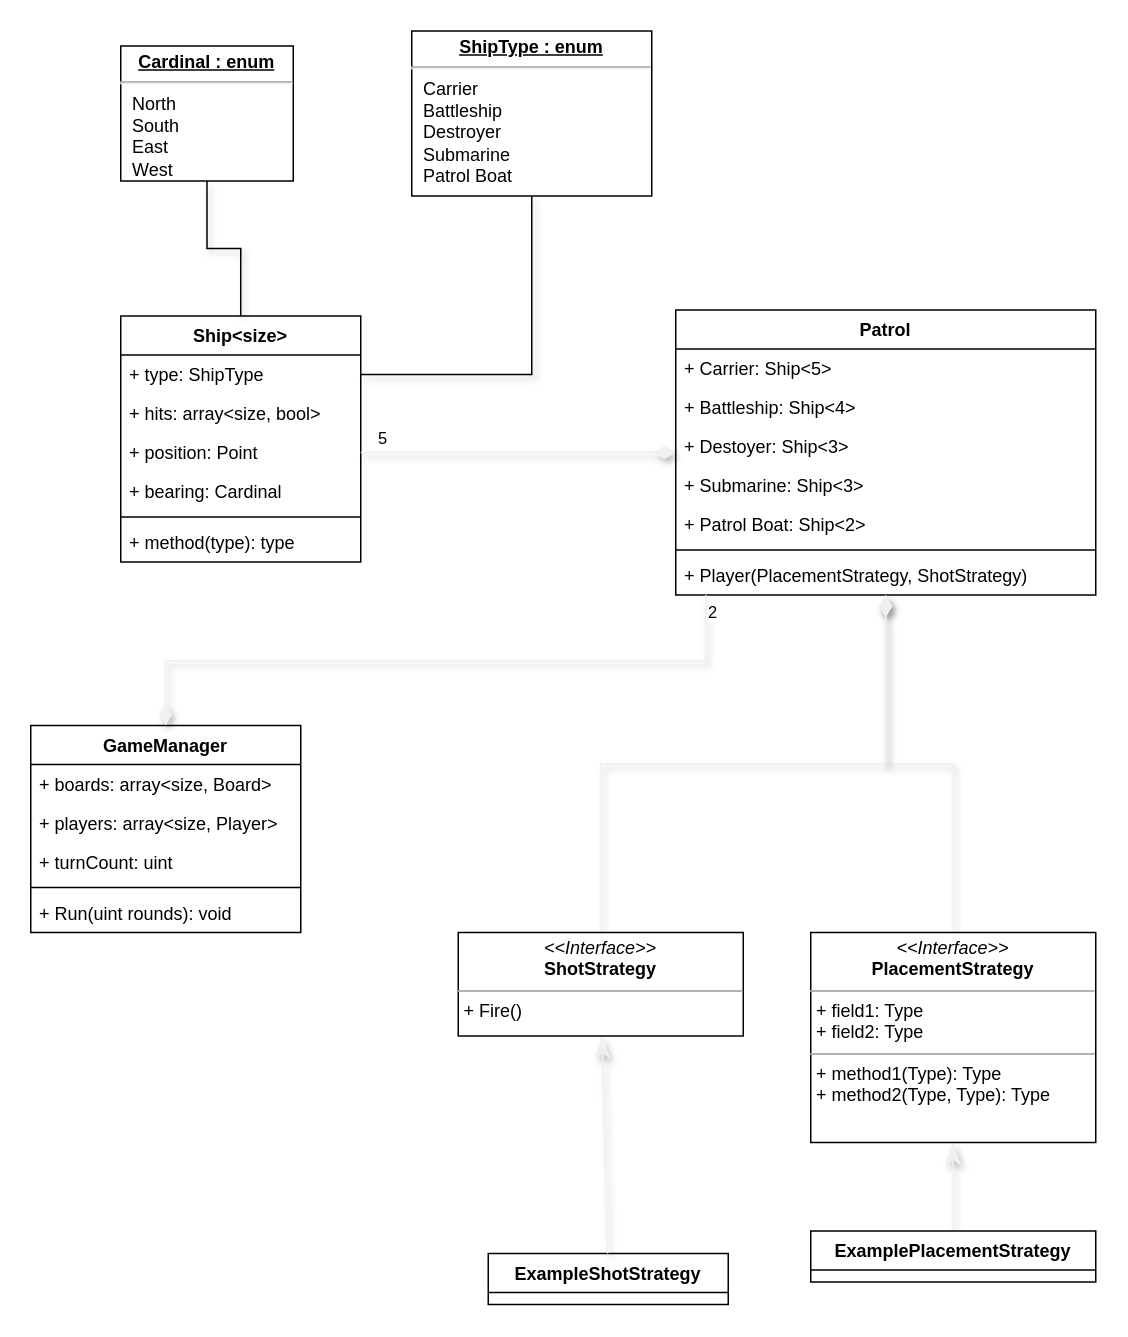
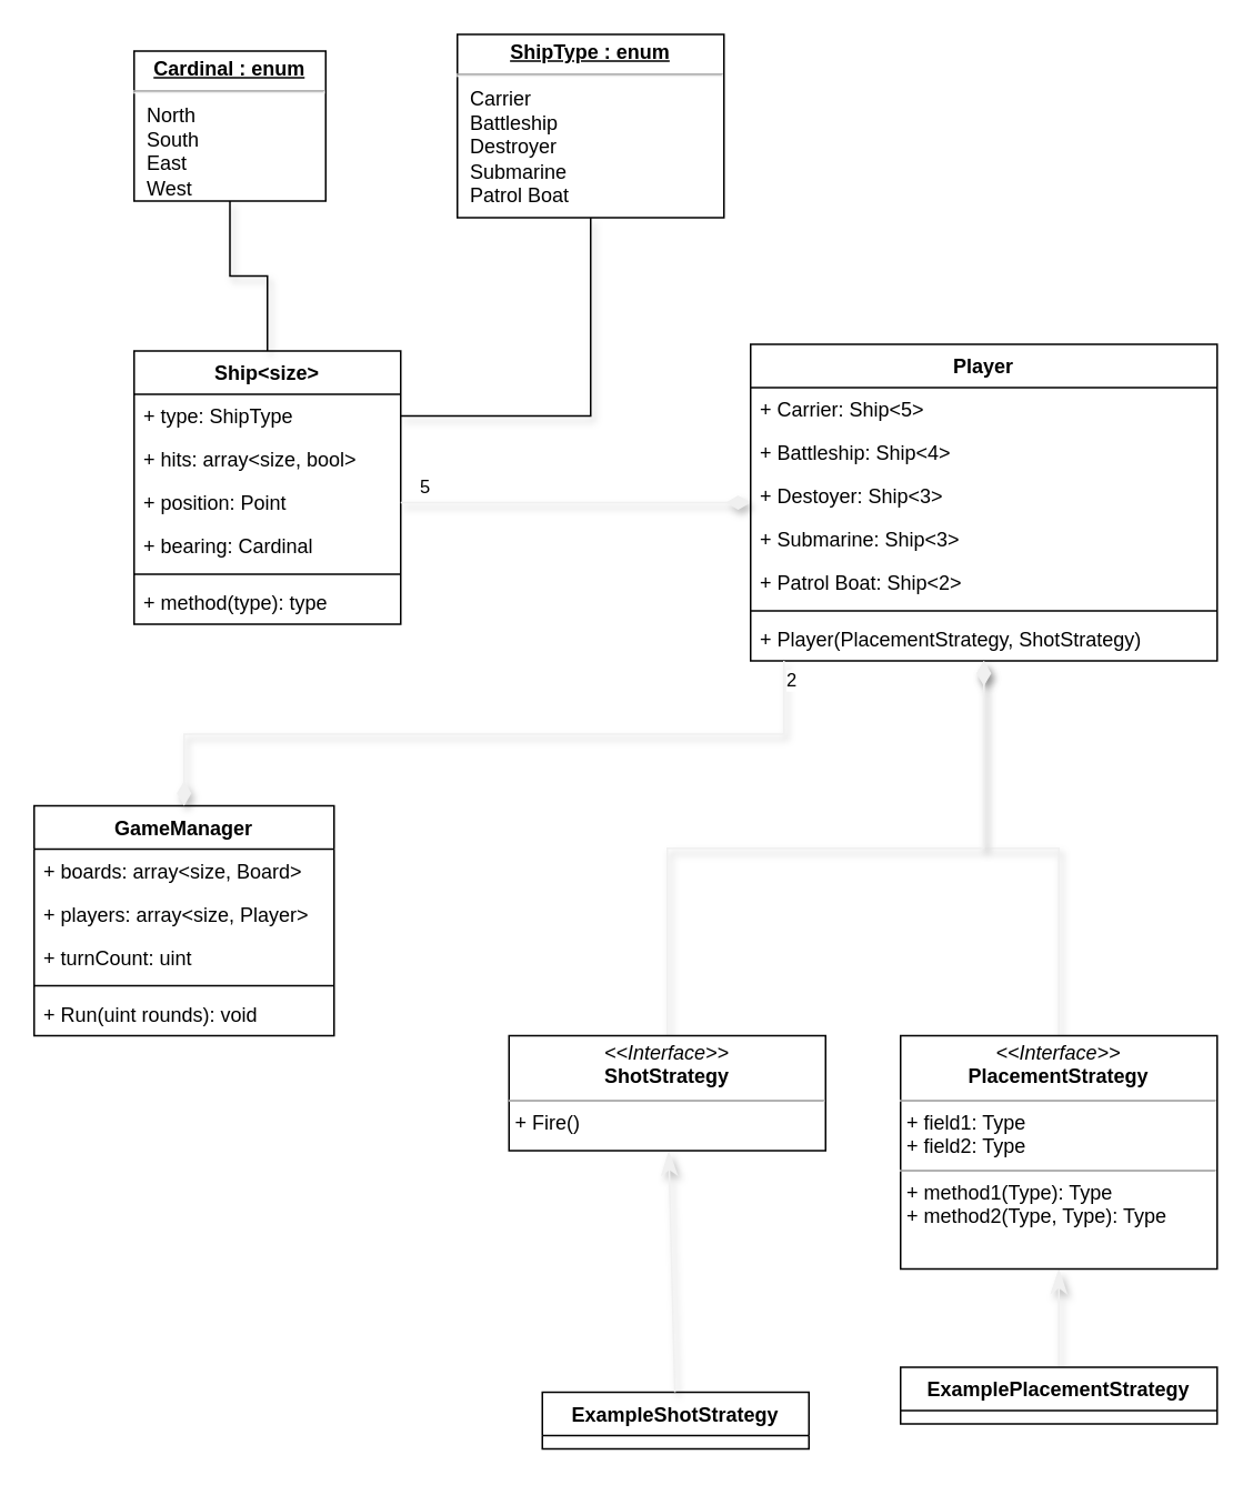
  <mxCell id="0" />
  <mxCell id="1" parent="0" />
  <mxCell id="2" value="Ship&lt;size&gt;" style="swimlane;fontStyle=1;align=center;verticalAlign=top;childLayout=stackLayout;horizontal=1;startSize=26;horizontalStack=0;resizeParent=1;resizeParentMax=0;resizeLast=0;collapsible=1;marginBottom=0;" vertex="1" parent="1"><mxGeometry x="80" y="210" width="160" height="164" as="geometry"><mxRectangle x="140" y="230" width="60" height="26" as="alternateBounds" /></mxGeometry></mxCell>
  <mxCell id="3" value="+ type: ShipType" style="text;strokeColor=none;fillColor=none;align=left;verticalAlign=top;spacingLeft=4;spacingRight=4;overflow=hidden;rotatable=0;points=[[0,0.5],[1,0.5]];portConstraint=eastwest;" vertex="1" parent="2"><mxGeometry y="26" width="160" height="26" as="geometry" /></mxCell>
  <mxCell id="4" value="+ hits: array&lt;size, bool&gt;" style="text;strokeColor=none;fillColor=none;align=left;verticalAlign=top;spacingLeft=4;spacingRight=4;overflow=hidden;rotatable=0;points=[[0,0.5],[1,0.5]];portConstraint=eastwest;" vertex="1" parent="2"><mxGeometry y="52" width="160" height="26" as="geometry" /></mxCell>
  <mxCell id="5" value="+ position: Point" style="text;strokeColor=none;fillColor=none;align=left;verticalAlign=top;spacingLeft=4;spacingRight=4;overflow=hidden;rotatable=0;points=[[0,0.5],[1,0.5]];portConstraint=eastwest;" vertex="1" parent="2"><mxGeometry y="78" width="160" height="26" as="geometry" /></mxCell>
  <mxCell id="6" value="+ bearing: Cardinal" style="text;strokeColor=none;fillColor=none;align=left;verticalAlign=top;spacingLeft=4;spacingRight=4;overflow=hidden;rotatable=0;points=[[0,0.5],[1,0.5]];portConstraint=eastwest;" vertex="1" parent="2"><mxGeometry y="104" width="160" height="26" as="geometry" /></mxCell>
  <mxCell id="7" value="" style="line;strokeWidth=1;fillColor=none;align=left;verticalAlign=middle;spacingTop=-1;spacingLeft=3;spacingRight=3;rotatable=0;labelPosition=right;points=[];portConstraint=eastwest;" vertex="1" parent="2"><mxGeometry y="130" width="160" height="8" as="geometry" /></mxCell>
  <mxCell id="8" value="+ method(type): type" style="text;strokeColor=none;fillColor=none;align=left;verticalAlign=top;spacingLeft=4;spacingRight=4;overflow=hidden;rotatable=0;points=[[0,0.5],[1,0.5]];portConstraint=eastwest;" vertex="1" parent="2"><mxGeometry y="138" width="160" height="26" as="geometry" /></mxCell>
  <mxCell id="9" value="&lt;p style=&quot;margin: 0px ; margin-top: 4px ; text-align: center ; text-decoration: underline&quot;&gt;&lt;b&gt;ShipType : enum&lt;/b&gt;&lt;/p&gt;&lt;hr&gt;&lt;p style=&quot;margin: 0px ; margin-left: 8px&quot;&gt;Carrier&lt;/p&gt;&lt;p style=&quot;margin: 0px ; margin-left: 8px&quot;&gt;Battleship&lt;/p&gt;&lt;p style=&quot;margin: 0px ; margin-left: 8px&quot;&gt;Destroyer&lt;/p&gt;&lt;p style=&quot;margin: 0px ; margin-left: 8px&quot;&gt;Submarine&lt;/p&gt;&lt;p style=&quot;margin: 0px ; margin-left: 8px&quot;&gt;Patrol Boat&lt;/p&gt;" style="verticalAlign=top;align=left;overflow=fill;fontSize=12;fontFamily=Helvetica;html=1;direction=west;" vertex="1" parent="1"><mxGeometry x="274" y="20" width="160" height="110" as="geometry" /></mxCell>
  <mxCell id="10" style="edgeStyle=orthogonalEdgeStyle;rounded=0;orthogonalLoop=1;jettySize=auto;html=1;shadow=1;startArrow=none;startFill=0;endArrow=none;endFill=0;" edge="1" parent="1" source="3" target="9"><mxGeometry relative="1" as="geometry" /></mxCell>
  <mxCell id="11" value="5" style="endArrow=diamondThin;html=1;endSize=12;startArrow=none;startSize=14;startFill=0;align=left;verticalAlign=bottom;shadow=1;strokeColor=#f0f0f0;exitX=1;exitY=0.5;exitDx=0;exitDy=0;edgeStyle=orthogonalEdgeStyle;rounded=0;endFill=1;" edge="1" parent="1" source="5" target="14"><mxGeometry x="-0.905" relative="1" as="geometry"><mxPoint x="200" y="400" as="sourcePoint" /><mxPoint x="360" y="400" as="targetPoint" /><mxPoint as="offset" /></mxGeometry></mxCell>
  <mxCell id="12" value="&lt;p style=&quot;margin: 0px ; margin-top: 4px ; text-align: center ; text-decoration: underline&quot;&gt;&lt;b&gt;Cardinal : enum&lt;/b&gt;&lt;/p&gt;&lt;hr&gt;&lt;p style=&quot;margin: 0px ; margin-left: 8px&quot;&gt;North&lt;/p&gt;&lt;p style=&quot;margin: 0px ; margin-left: 8px&quot;&gt;South&lt;/p&gt;&lt;p style=&quot;margin: 0px ; margin-left: 8px&quot;&gt;East&lt;/p&gt;&lt;p style=&quot;margin: 0px ; margin-left: 8px&quot;&gt;West&lt;/p&gt;" style="verticalAlign=top;align=left;overflow=fill;fontSize=12;fontFamily=Helvetica;html=1;direction=west;" vertex="1" parent="1"><mxGeometry x="80" y="30" width="115" height="90" as="geometry" /></mxCell>
  <mxCell id="13" style="edgeStyle=orthogonalEdgeStyle;rounded=0;orthogonalLoop=1;jettySize=auto;html=1;shadow=1;startArrow=none;startFill=0;endArrow=none;endFill=0;" edge="1" parent="1" source="2" target="12"><mxGeometry relative="1" as="geometry"><mxPoint x="250" y="259" as="sourcePoint" /><mxPoint x="364.034" y="140" as="targetPoint" /></mxGeometry></mxCell>
- <mxCell id="14" value="Patrol" style="swimlane;fontStyle=1;align=center;verticalAlign=top;childLayout=stackLayout;horizontal=1;startSize=26;horizontalStack=0;resizeParent=1;resizeParentMax=0;resizeLast=0;collapsible=1;marginBottom=0;" vertex="1" parent="1"><mxGeometry x="450" y="206" width="280" height="190" as="geometry"><mxRectangle x="140" y="230" width="60" height="26" as="alternateBounds" /></mxGeometry></mxCell>
+ <mxCell id="14" value="Player" style="swimlane;fontStyle=1;align=center;verticalAlign=top;childLayout=stackLayout;horizontal=1;startSize=26;horizontalStack=0;resizeParent=1;resizeParentMax=0;resizeLast=0;collapsible=1;marginBottom=0;" vertex="1" parent="1"><mxGeometry x="450" y="206" width="280" height="190" as="geometry"><mxRectangle x="140" y="230" width="60" height="26" as="alternateBounds" /></mxGeometry></mxCell>
  <mxCell id="15" value="+ Carrier: Ship&lt;5&gt;" style="text;strokeColor=none;fillColor=none;align=left;verticalAlign=top;spacingLeft=4;spacingRight=4;overflow=hidden;rotatable=0;points=[[0,0.5],[1,0.5]];portConstraint=eastwest;" vertex="1" parent="14"><mxGeometry y="26" width="280" height="26" as="geometry" /></mxCell>
  <mxCell id="16" value="+ Battleship: Ship&lt;4&gt;" style="text;strokeColor=none;fillColor=none;align=left;verticalAlign=top;spacingLeft=4;spacingRight=4;overflow=hidden;rotatable=0;points=[[0,0.5],[1,0.5]];portConstraint=eastwest;" vertex="1" parent="14"><mxGeometry y="52" width="280" height="26" as="geometry" /></mxCell>
  <mxCell id="17" value="+ Destoyer: Ship&lt;3&gt;" style="text;strokeColor=none;fillColor=none;align=left;verticalAlign=top;spacingLeft=4;spacingRight=4;overflow=hidden;rotatable=0;points=[[0,0.5],[1,0.5]];portConstraint=eastwest;" vertex="1" parent="14"><mxGeometry y="78" width="280" height="26" as="geometry" /></mxCell>
  <mxCell id="18" value="+ Submarine: Ship&lt;3&gt;" style="text;strokeColor=none;fillColor=none;align=left;verticalAlign=top;spacingLeft=4;spacingRight=4;overflow=hidden;rotatable=0;points=[[0,0.5],[1,0.5]];portConstraint=eastwest;" vertex="1" parent="14"><mxGeometry y="104" width="280" height="26" as="geometry" /></mxCell>
  <mxCell id="19" value="+ Patrol Boat: Ship&lt;2&gt;" style="text;strokeColor=none;fillColor=none;align=left;verticalAlign=top;spacingLeft=4;spacingRight=4;overflow=hidden;rotatable=0;points=[[0,0.5],[1,0.5]];portConstraint=eastwest;" vertex="1" parent="14"><mxGeometry y="130" width="280" height="26" as="geometry" /></mxCell>
  <mxCell id="20" value="" style="line;strokeWidth=1;fillColor=none;align=left;verticalAlign=middle;spacingTop=-1;spacingLeft=3;spacingRight=3;rotatable=0;labelPosition=right;points=[];portConstraint=eastwest;" vertex="1" parent="14"><mxGeometry y="156" width="280" height="8" as="geometry" /></mxCell>
  <mxCell id="21" value="+ Player(PlacementStrategy, ShotStrategy)" style="text;strokeColor=none;fillColor=none;align=left;verticalAlign=top;spacingLeft=4;spacingRight=4;overflow=hidden;rotatable=0;points=[[0,0.5],[1,0.5]];portConstraint=eastwest;" vertex="1" parent="14"><mxGeometry y="164" width="280" height="26" as="geometry" /></mxCell>
  <mxCell id="22" value="" style="endArrow=diamondThin;html=1;endSize=12;startArrow=none;startSize=14;startFill=0;align=left;verticalAlign=bottom;shadow=1;strokeColor=#f0f0f0;edgeStyle=orthogonalEdgeStyle;rounded=0;endFill=1;" edge="1" parent="1" source="35" target="14"><mxGeometry x="-0.905" relative="1" as="geometry"><mxPoint x="400.034" y="610" as="sourcePoint" /><mxPoint x="434" y="410" as="targetPoint" /><mxPoint as="offset" /></mxGeometry></mxCell>
  <mxCell id="23" value="" style="endArrow=diamondThin;html=1;endSize=12;startArrow=none;startSize=14;startFill=0;align=left;verticalAlign=bottom;shadow=1;strokeColor=#f0f0f0;edgeStyle=orthogonalEdgeStyle;rounded=0;endFill=1;" edge="1" parent="1" source="34" target="14"><mxGeometry x="-0.905" relative="1" as="geometry"><mxPoint x="590" y="610" as="sourcePoint" /><mxPoint x="444" y="420" as="targetPoint" /><mxPoint as="offset" /></mxGeometry></mxCell>
  <mxCell id="24" value="GameManager" style="swimlane;fontStyle=1;align=center;verticalAlign=top;childLayout=stackLayout;horizontal=1;startSize=26;horizontalStack=0;resizeParent=1;resizeParentMax=0;resizeLast=0;collapsible=1;marginBottom=0;" vertex="1" parent="1"><mxGeometry x="20" y="483" width="180" height="138" as="geometry"><mxRectangle x="140" y="230" width="60" height="26" as="alternateBounds" /></mxGeometry></mxCell>
  <mxCell id="25" value="+ boards: array&lt;size, Board&gt;" style="text;strokeColor=none;fillColor=none;align=left;verticalAlign=top;spacingLeft=4;spacingRight=4;overflow=hidden;rotatable=0;points=[[0,0.5],[1,0.5]];portConstraint=eastwest;" vertex="1" parent="24"><mxGeometry y="26" width="180" height="26" as="geometry" /></mxCell>
  <mxCell id="26" value="+ players: array&lt;size, Player&gt;" style="text;strokeColor=none;fillColor=none;align=left;verticalAlign=top;spacingLeft=4;spacingRight=4;overflow=hidden;rotatable=0;points=[[0,0.5],[1,0.5]];portConstraint=eastwest;" vertex="1" parent="24"><mxGeometry y="52" width="180" height="26" as="geometry" /></mxCell>
  <mxCell id="27" value="+ turnCount: uint" style="text;strokeColor=none;fillColor=none;align=left;verticalAlign=top;spacingLeft=4;spacingRight=4;overflow=hidden;rotatable=0;points=[[0,0.5],[1,0.5]];portConstraint=eastwest;" vertex="1" parent="24"><mxGeometry y="78" width="180" height="26" as="geometry" /></mxCell>
  <mxCell id="28" value="" style="line;strokeWidth=1;fillColor=none;align=left;verticalAlign=middle;spacingTop=-1;spacingLeft=3;spacingRight=3;rotatable=0;labelPosition=right;points=[];portConstraint=eastwest;" vertex="1" parent="24"><mxGeometry y="104" width="180" height="8" as="geometry" /></mxCell>
  <mxCell id="29" value="+ Run(uint rounds): void" style="text;strokeColor=none;fillColor=none;align=left;verticalAlign=top;spacingLeft=4;spacingRight=4;overflow=hidden;rotatable=0;points=[[0,0.5],[1,0.5]];portConstraint=eastwest;" vertex="1" parent="24"><mxGeometry y="112" width="180" height="26" as="geometry" /></mxCell>
  <mxCell id="30" value="ExampleShotStrategy" style="swimlane;fontStyle=1;align=center;verticalAlign=top;childLayout=stackLayout;horizontal=1;startSize=26;horizontalStack=0;resizeParent=1;resizeParentMax=0;resizeLast=0;collapsible=1;marginBottom=0;" vertex="1" parent="1"><mxGeometry x="325" y="835" width="160" height="34" as="geometry"><mxRectangle x="140" y="230" width="60" height="26" as="alternateBounds" /></mxGeometry></mxCell>
  <mxCell id="31" value="" style="endArrow=classicThin;endFill=1;endSize=12;html=1;shadow=1;strokeColor=#f0f0f0;" edge="1" parent="1" source="30" target="34"><mxGeometry width="160" relative="1" as="geometry"><mxPoint x="100" y="890" as="sourcePoint" /><mxPoint x="400" y="774" as="targetPoint" /></mxGeometry></mxCell>
  <mxCell id="32" value="" style="endArrow=classicThin;endFill=1;endSize=12;html=1;shadow=1;strokeColor=#f0f0f0;" edge="1" parent="1" source="36" target="35"><mxGeometry width="160" relative="1" as="geometry"><mxPoint x="100" y="950" as="sourcePoint" /><mxPoint x="590" y="774" as="targetPoint" /></mxGeometry></mxCell>
  <mxCell id="33" value="2" style="endArrow=diamondThin;html=1;endSize=12;startArrow=none;startSize=14;startFill=0;align=left;verticalAlign=bottom;shadow=1;strokeColor=#f0f0f0;edgeStyle=orthogonalEdgeStyle;rounded=0;endFill=1;" edge="1" parent="1" source="14" target="24"><mxGeometry x="-0.905" relative="1" as="geometry"><mxPoint x="230" y="430" as="sourcePoint" /><mxPoint x="440" y="430" as="targetPoint" /><mxPoint as="offset" /><Array as="points"><mxPoint x="470" y="440" /><mxPoint x="110" y="440" /></Array></mxGeometry></mxCell>
  <mxCell id="34" value="&lt;p style=&quot;margin: 0px ; margin-top: 4px ; text-align: center&quot;&gt;&lt;i&gt;&amp;lt;&amp;lt;Interface&amp;gt;&amp;gt;&lt;/i&gt;&lt;br&gt;&lt;b&gt;ShotStrategy&lt;/b&gt;&lt;/p&gt;&lt;hr size=&quot;1&quot;&gt;&lt;p style=&quot;margin: 0px ; margin-left: 4px&quot;&gt;+ Fire()&lt;br&gt;&lt;/p&gt;" style="verticalAlign=top;align=left;overflow=fill;fontSize=12;fontFamily=Helvetica;html=1;" vertex="1" parent="1"><mxGeometry x="305" y="621" width="190" height="69" as="geometry" /></mxCell>
  <mxCell id="35" value="&lt;p style=&quot;margin: 0px ; margin-top: 4px ; text-align: center&quot;&gt;&lt;i&gt;&amp;lt;&amp;lt;Interface&amp;gt;&amp;gt;&lt;/i&gt;&lt;br&gt;&lt;b&gt;PlacementStrategy&lt;/b&gt;&lt;/p&gt;&lt;hr size=&quot;1&quot;&gt;&lt;p style=&quot;margin: 0px ; margin-left: 4px&quot;&gt;+ field1: Type&lt;br&gt;+ field2: Type&lt;/p&gt;&lt;hr size=&quot;1&quot;&gt;&lt;p style=&quot;margin: 0px ; margin-left: 4px&quot;&gt;+ method1(Type): Type&lt;br&gt;+ method2(Type, Type): Type&lt;/p&gt;" style="verticalAlign=top;align=left;overflow=fill;fontSize=12;fontFamily=Helvetica;html=1;" vertex="1" parent="1"><mxGeometry x="540" y="621" width="190" height="140" as="geometry" /></mxCell>
  <mxCell id="36" value="ExamplePlacementStrategy" style="swimlane;fontStyle=1;align=center;verticalAlign=top;childLayout=stackLayout;horizontal=1;startSize=26;horizontalStack=0;resizeParent=1;resizeParentMax=0;resizeLast=0;collapsible=1;marginBottom=0;" vertex="1" parent="1"><mxGeometry x="540" y="820" width="190" height="34" as="geometry"><mxRectangle x="140" y="230" width="60" height="26" as="alternateBounds" /></mxGeometry></mxCell>
